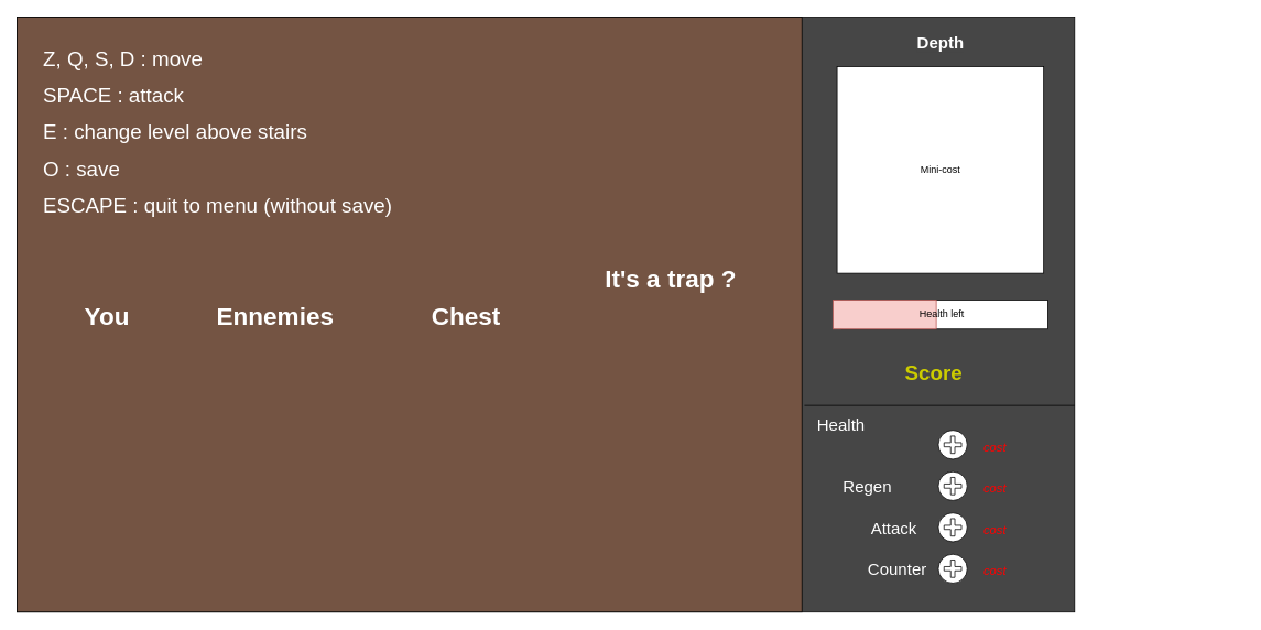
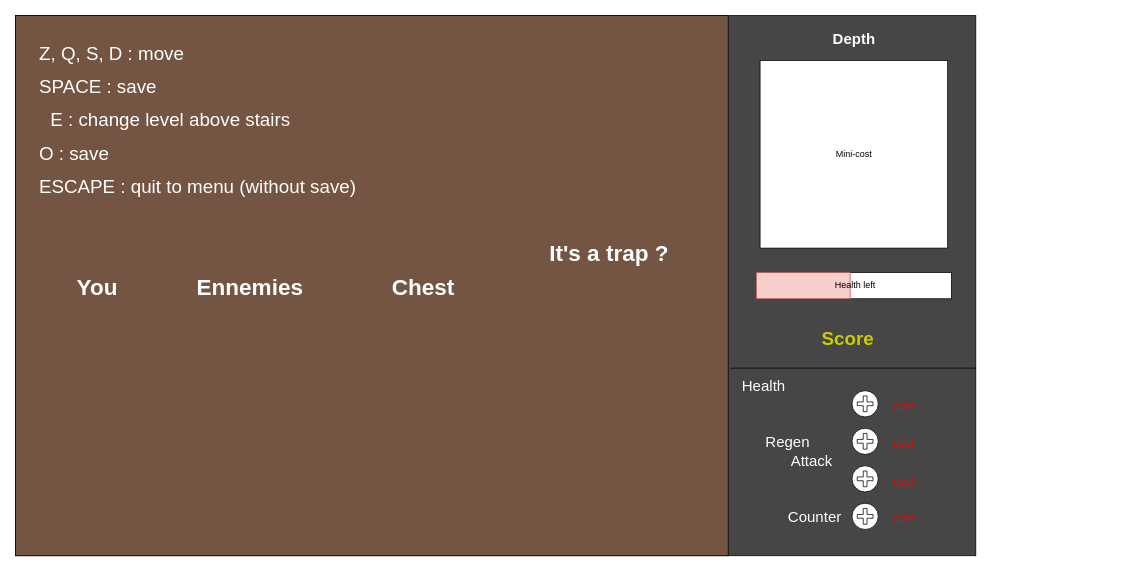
  <mxCell id="0" />
  <mxCell id="1" parent="0" />
  <mxCell id="2" value="" style="rounded=0;whiteSpace=wrap;html=1;fillColor=#464646;" parent="1" vertex="1"><mxGeometry width="1280" height="720" as="geometry" x="20" y="20" /></mxCell>
  <mxCell id="3" value="" style="rounded=0;whiteSpace=wrap;html=1;fillColor=#745443;fontColor=#745443;" parent="1" vertex="1"><mxGeometry width="950" height="720" as="geometry" x="20" y="20" /></mxCell>
  <mxCell id="4" value="Mini-cost" style="rounded=0;whiteSpace=wrap;html=1;" parent="1" vertex="1"><mxGeometry x="1012.5" y="80" width="250" height="250" as="geometry" /></mxCell>
  <mxCell id="5" value="&lt;font style=&quot;font-size: 20px&quot; color=&quot;#ffffff&quot;&gt;Depth&lt;/font&gt;" style="text;html=1;strokeColor=none;fillColor=none;align=center;verticalAlign=middle;whiteSpace=wrap;rounded=0;labelBackgroundColor=#464646;fontSize=10;fontColor=#000000;fontStyle=1" parent="1" vertex="1"><mxGeometry x="1092.5" y="40" width="90" height="20" as="geometry" /></mxCell>
  <mxCell id="6" value="&lt;font style=&quot;font-size: 20px&quot; color=&quot;#ffffff&quot;&gt;Health&lt;/font&gt;" style="text;html=1;resizable=0;autosize=1;align=center;verticalAlign=middle;points=[];fillColor=none;strokeColor=none;rounded=0;" vertex="1" parent="1"><mxGeometry x="983" y="502.5" width="68" height="20" as="geometry" /></mxCell>
  <mxCell id="7" value="&lt;font style=&quot;font-size: 20px&quot; color=&quot;#ffffff&quot;&gt;Regen&lt;/font&gt;" style="text;html=1;resizable=0;autosize=1;align=left;verticalAlign=middle;points=[];fillColor=none;strokeColor=none;rounded=0;" vertex="1" parent="1"><mxGeometry x="1018" y="576.5" width="69" height="20" as="geometry" /></mxCell>
- <mxCell id="8" value="&lt;font style=&quot;font-size: 20px&quot; color=&quot;#ffffff&quot;&gt;Attack&lt;/font&gt;" style="text;html=1;resizable=0;autosize=1;align=center;verticalAlign=middle;points=[];fillColor=none;strokeColor=none;rounded=0;" vertex="1" parent="1"><mxGeometry x="1048" y="628" width="65" height="20" as="geometry" /></mxCell>
+ <mxCell id="8" value="&lt;font style=&quot;font-size: 20px&quot; color=&quot;#ffffff&quot;&gt;Attack&lt;/font&gt;" style="text;html=1;resizable=0;autosize=1;align=center;verticalAlign=middle;points=[];fillColor=none;strokeColor=none;rounded=0;" vertex="1" parent="1"><mxGeometry x="1048" y="603" width="65" height="20" as="geometry" /></mxCell>
  <mxCell id="9" value="&lt;font style=&quot;font-size: 20px&quot; color=&quot;#ffffff&quot;&gt;Counter&lt;/font&gt;" style="text;html=1;resizable=0;autosize=1;align=left;verticalAlign=middle;points=[];fillColor=none;strokeColor=none;rounded=0;" vertex="1" parent="1"><mxGeometry x="1048" y="677.5" width="81" height="20" as="geometry" /></mxCell>
  <mxCell id="10" value="" style="shape=mxgraph.bpmn.shape;html=1;verticalLabelPosition=bottom;labelBackgroundColor=#ffffff;verticalAlign=top;align=center;perimeter=ellipsePerimeter;outlineConnect=0;outline=standard;symbol=parallelMultiple;" vertex="1" parent="1"><mxGeometry x="1135" y="520" width="35" height="35" as="geometry" /></mxCell>
  <mxCell id="11" value="" style="shape=mxgraph.bpmn.shape;html=1;verticalLabelPosition=bottom;labelBackgroundColor=#ffffff;verticalAlign=top;align=center;perimeter=ellipsePerimeter;outlineConnect=0;outline=standard;symbol=parallelMultiple;" vertex="1" parent="1"><mxGeometry x="1135" y="570" width="35" height="35" as="geometry" /></mxCell>
  <mxCell id="12" value="" style="shape=mxgraph.bpmn.shape;html=1;verticalLabelPosition=bottom;labelBackgroundColor=#ffffff;verticalAlign=top;align=center;perimeter=ellipsePerimeter;outlineConnect=0;outline=standard;symbol=parallelMultiple;" vertex="1" parent="1"><mxGeometry x="1135" y="620" width="35" height="35" as="geometry" /></mxCell>
  <mxCell id="13" value="" style="shape=mxgraph.bpmn.shape;html=1;verticalLabelPosition=bottom;labelBackgroundColor=#ffffff;verticalAlign=top;align=center;perimeter=ellipsePerimeter;outlineConnect=0;outline=standard;symbol=parallelMultiple;" vertex="1" parent="1"><mxGeometry x="1135" y="670" width="35" height="35" as="geometry" /></mxCell>
  <mxCell id="14" value="&lt;font color=&quot;#ff0000&quot;&gt;&lt;i style=&quot;font-size: 15px&quot;&gt;cost&lt;/i&gt;&lt;/font&gt;" style="text;html=1;resizable=0;autosize=1;align=left;verticalAlign=middle;points=[];fillColor=none;strokeColor=none;rounded=0;" vertex="1" parent="1"><mxGeometry x="1187.5" y="531" width="37" height="18" as="geometry" /></mxCell>
  <mxCell id="15" value="&lt;i style=&quot;color: rgb(255 , 0 , 0) ; font-size: 15px&quot;&gt;cost&lt;/i&gt;" style="text;html=1;resizable=0;autosize=1;align=left;verticalAlign=middle;points=[];fillColor=none;strokeColor=none;rounded=0;" vertex="1" parent="1"><mxGeometry x="1187.5" y="579.5" width="37" height="18" as="geometry" /></mxCell>
  <mxCell id="16" value="&lt;i style=&quot;color: rgb(255 , 0 , 0) ; font-size: 15px&quot;&gt;cost&lt;/i&gt;" style="text;html=1;resizable=0;autosize=1;align=left;verticalAlign=middle;points=[];fillColor=none;strokeColor=none;rounded=0;" vertex="1" parent="1"><mxGeometry x="1187.5" y="631" width="37" height="18" as="geometry" /></mxCell>
  <mxCell id="17" value="&lt;i style=&quot;color: rgb(255 , 0 , 0) ; font-size: 15px&quot;&gt;cost&lt;/i&gt;" style="text;html=1;resizable=0;autosize=1;align=left;verticalAlign=middle;points=[];fillColor=none;strokeColor=none;rounded=0;" vertex="1" parent="1"><mxGeometry x="1187.5" y="679.5" width="37" height="18" as="geometry" /></mxCell>
  <mxCell id="18" value="&lt;b&gt;&lt;font color=&quot;#cccc00&quot; style=&quot;font-size: 25px&quot;&gt;Score&lt;/font&gt;&lt;/b&gt;" style="text;html=1;resizable=0;autosize=1;align=left;verticalAlign=middle;points=[];fillColor=none;strokeColor=none;rounded=0;" vertex="1" parent="1"><mxGeometry x="1092.5" y="440" width="90" height="20" as="geometry" /></mxCell>
  <mxCell id="19" value="" style="rounded=0;whiteSpace=wrap;html=1;" vertex="1" parent="1"><mxGeometry x="1017.5" y="362.5" width="250" height="35" as="geometry" /></mxCell>
  <mxCell id="20" value="" style="rounded=0;whiteSpace=wrap;html=1;fillColor=#f8cecc;strokeColor=#b85450;" vertex="1" parent="1"><mxGeometry x="1007.5" y="362.5" width="125" height="35" as="geometry" /></mxCell>
  <mxCell id="21" value="" style="endArrow=none;html=1;" edge="1" parent="1"><mxGeometry width="50" height="50" relative="1" as="geometry"><mxPoint x="1300" y="490" as="sourcePoint" /><mxPoint x="973" y="490" as="targetPoint" /></mxGeometry></mxCell>
  <mxCell id="22" value="&lt;font style=&quot;font-size: 25px&quot; color=&quot;#ffffff&quot;&gt;Z, Q, S, D : move&lt;/font&gt;" style="text;html=1;strokeColor=none;fillColor=none;align=left;verticalAlign=middle;whiteSpace=wrap;rounded=0;" vertex="1" parent="1"><mxGeometry x="50" y="60" width="210" height="20" as="geometry" /></mxCell>
- <mxCell id="23" value="&lt;font style=&quot;font-size: 25px&quot; color=&quot;#ffffff&quot;&gt;SPACE : attack&lt;/font&gt;" style="text;html=1;resizable=0;autosize=1;align=left;verticalAlign=middle;points=[];fillColor=none;strokeColor=none;rounded=0;" vertex="1" parent="1"><mxGeometry x="50" y="102.5" width="180" height="22" as="geometry" /></mxCell>
- <mxCell id="24" value="&lt;font color=&quot;#ffffff&quot; style=&quot;font-size: 25px&quot;&gt;E : change level above stairs&lt;/font&gt;" style="text;html=1;resizable=0;autosize=1;align=left;verticalAlign=middle;points=[];fillColor=none;strokeColor=none;rounded=0;" vertex="1" parent="1"><mxGeometry x="50" y="147" width="330" height="22" as="geometry" /></mxCell>
+ <mxCell id="23" value="&lt;font style=&quot;font-size: 25px&quot; color=&quot;#ffffff&quot;&gt;SPACE : save&lt;/font&gt;" style="text;html=1;resizable=0;autosize=1;align=left;verticalAlign=middle;points=[];fillColor=none;strokeColor=none;rounded=0;" vertex="1" parent="1"><mxGeometry x="50" y="102.5" width="180" height="22" as="geometry" /></mxCell>
+ <mxCell id="24" value="&lt;font color=&quot;#ffffff&quot; style=&quot;font-size: 25px&quot;&gt;E : change level above stairs&lt;/font&gt;" style="text;html=1;resizable=0;autosize=1;align=left;verticalAlign=middle;points=[];fillColor=none;strokeColor=none;rounded=0;" vertex="1" parent="1"><mxGeometry x="65" y="147" width="330" height="22" as="geometry" /></mxCell>
  <mxCell id="25" value="&lt;font color=&quot;#ffffff&quot; style=&quot;font-size: 25px&quot;&gt;O : save&lt;/font&gt;" style="text;html=1;resizable=0;autosize=1;align=left;verticalAlign=middle;points=[];fillColor=none;strokeColor=none;rounded=0;" vertex="1" parent="1"><mxGeometry x="50" y="191.5" width="103" height="22" as="geometry" /></mxCell>
  <mxCell id="26" value="&lt;font style=&quot;font-size: 25px&quot; color=&quot;#ffffff&quot;&gt;ESCAPE : quit to menu (without save)&lt;/font&gt;" style="text;html=1;resizable=0;autosize=1;align=left;verticalAlign=middle;points=[];fillColor=none;strokeColor=none;rounded=0;" vertex="1" parent="1"><mxGeometry x="50" y="236" width="432" height="22" as="geometry" /></mxCell>
  <mxCell id="27" value="&lt;font style=&quot;font-size: 30px&quot;&gt;&lt;b&gt;Ennemies&amp;nbsp;&lt;/b&gt;&lt;/font&gt;" style="text;html=1;resizable=0;autosize=1;align=left;verticalAlign=middle;points=[];fillColor=none;strokeColor=none;rounded=0;labelBackgroundColor=none;fontColor=#FFFFFF;" vertex="1" parent="1"><mxGeometry x="260" y="370" width="160" height="23" as="geometry" /></mxCell>
  <mxCell id="28" value="&lt;font style=&quot;font-size: 30px&quot;&gt;&lt;b&gt;You&amp;nbsp;&lt;/b&gt;&lt;/font&gt;" style="text;html=1;resizable=0;autosize=1;align=left;verticalAlign=middle;points=[];fillColor=none;strokeColor=none;rounded=0;labelBackgroundColor=none;fontColor=#FFFFFF;" vertex="1" parent="1"><mxGeometry x="100" y="370" width="72" height="23" as="geometry" /></mxCell>
  <mxCell id="29" value="&lt;font style=&quot;font-size: 30px&quot;&gt;&lt;span&gt;It's a trap ?&amp;nbsp;&lt;/span&gt;&lt;/font&gt;" style="text;html=1;resizable=0;autosize=1;align=left;verticalAlign=middle;points=[];fillColor=none;strokeColor=none;rounded=0;labelBackgroundColor=none;fontColor=#FFFFFF;fontStyle=1" vertex="1" parent="1"><mxGeometry x="730" y="325" width="177" height="23" as="geometry" /></mxCell>
  <mxCell id="30" value="&lt;font style=&quot;font-size: 30px&quot;&gt;Chest&lt;/font&gt;" style="text;html=1;resizable=0;autosize=1;align=left;verticalAlign=middle;points=[];fillColor=none;strokeColor=none;rounded=0;labelBackgroundColor=none;fontColor=#FFFFFF;fontStyle=1" vertex="1" parent="1"><mxGeometry x="520" y="370" width="93" height="23" as="geometry" /></mxCell>
  <mxCell id="31" value="&lt;font color=&quot;#000000&quot;&gt;Health left&lt;/font&gt;" style="text;html=1;resizable=0;autosize=1;align=center;verticalAlign=middle;points=[];fillColor=none;strokeColor=none;rounded=0;labelBackgroundColor=none;fontColor=#FFFFFF;" vertex="1" parent="1"><mxGeometry x="1106.5" y="370" width="64" height="18" as="geometry" /></mxCell>
  <mxCell id="32" value="Text" style="text;html=1;align=center;verticalAlign=middle;resizable=0;points=[];;autosize=1;fontColor=#FFFFFF;" vertex="1" parent="1"><mxGeometry x="1472" y="333" width="32" height="18" as="geometry" /></mxCell>
